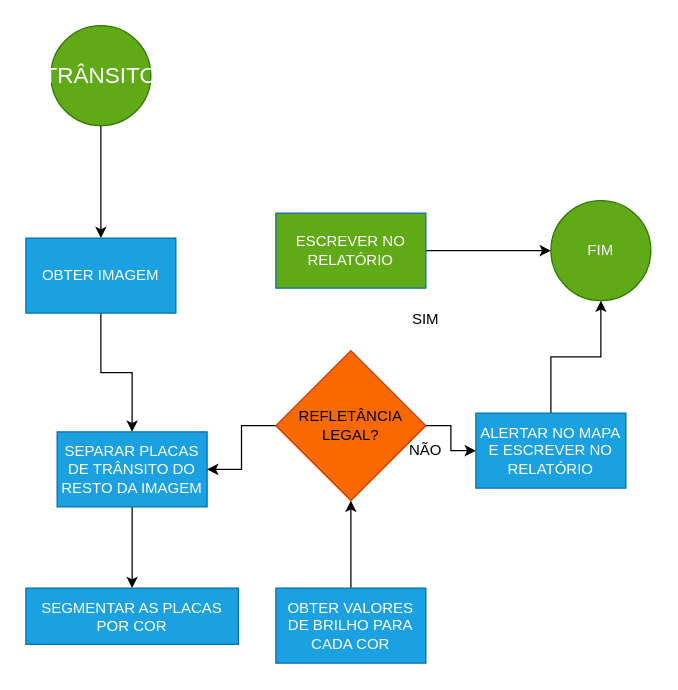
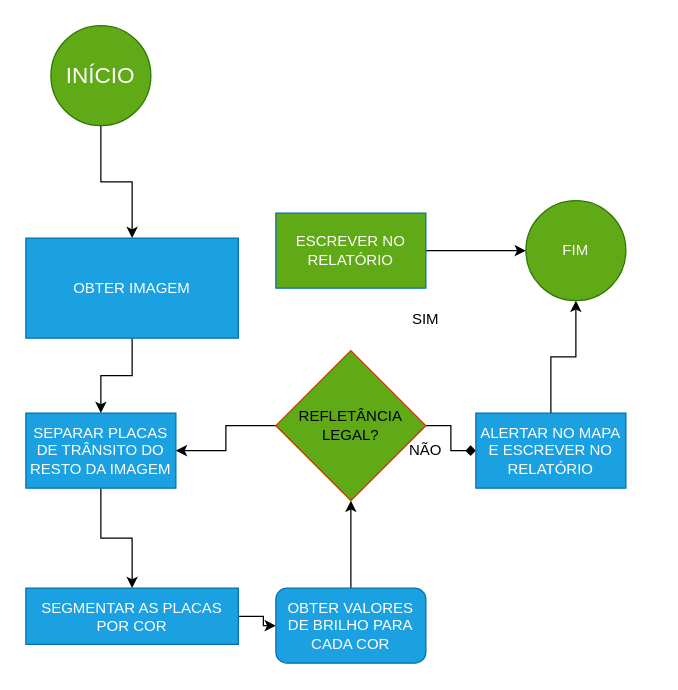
  <mxCell id="0" />
  <mxCell id="1" parent="0" />
  <mxCell id="2" value="" style="edgeStyle=orthogonalEdgeStyle;rounded=0;orthogonalLoop=1;jettySize=auto;html=1;" edge="1" parent="1" source="3" target="5"><mxGeometry relative="1" as="geometry" /></mxCell>
- <mxCell id="3" value="&lt;font style=&quot;font-size: 18px;&quot;&gt;TRÂNSITO&lt;/font&gt;" style="ellipse;whiteSpace=wrap;html=1;aspect=fixed;fillColor=#60a917;fontColor=#ffffff;strokeColor=#2D7600;" vertex="1" parent="1"><mxGeometry x="40" y="20" width="80" height="80" as="geometry" /></mxCell>
+ <mxCell id="3" value="&lt;font style=&quot;font-size: 18px;&quot;&gt;INÍCIO&lt;/font&gt;" style="ellipse;whiteSpace=wrap;html=1;aspect=fixed;fillColor=#60a917;fontColor=#ffffff;strokeColor=#2D7600;" vertex="1" parent="1"><mxGeometry x="40" y="20" width="80" height="80" as="geometry" /></mxCell>
  <mxCell id="4" value="" style="edgeStyle=orthogonalEdgeStyle;rounded=0;orthogonalLoop=1;jettySize=auto;html=1;" edge="1" parent="1" source="5" target="7"><mxGeometry relative="1" as="geometry" /></mxCell>
- <mxCell id="5" value="OBTER IMAGEM" style="whiteSpace=wrap;html=1;fillColor=#1ba1e2;fontColor=#ffffff;strokeColor=#006EAF;" vertex="1" parent="1"><mxGeometry x="20" y="190" width="120" height="60" as="geometry" /></mxCell>
+ <mxCell id="5" value="OBTER IMAGEM" style="whiteSpace=wrap;html=1;fillColor=#1ba1e2;fontColor=#ffffff;strokeColor=#006EAF;" vertex="1" parent="1"><mxGeometry x="20" y="190" width="170" height="80" as="geometry" /></mxCell>
  <mxCell id="6" value="" style="edgeStyle=orthogonalEdgeStyle;rounded=0;orthogonalLoop=1;jettySize=auto;html=1;" edge="1" parent="1" source="7" target="9"><mxGeometry relative="1" as="geometry" /></mxCell>
- <mxCell id="7" value="SEPARAR PLACAS DE TRÂNSITO DO RESTO DA IMAGEM" style="whiteSpace=wrap;html=1;fillColor=#1ba1e2;fontColor=#ffffff;strokeColor=#006EAF;" vertex="1" parent="1"><mxGeometry x="45" y="345" width="120" height="60" as="geometry" /></mxCell>
+ <mxCell id="7" value="SEPARAR PLACAS DE TRÂNSITO DO RESTO DA IMAGEM" style="whiteSpace=wrap;html=1;fillColor=#1ba1e2;fontColor=#ffffff;strokeColor=#006EAF;" vertex="1" parent="1"><mxGeometry x="20" y="330" width="120" height="60" as="geometry" /></mxCell>
+ <mxCell id="8" value="" style="edgeStyle=orthogonalEdgeStyle;rounded=0;orthogonalLoop=1;jettySize=auto;html=1;" edge="1" parent="1" source="9" target="11"><mxGeometry relative="1" as="geometry" /></mxCell>
  <mxCell id="9" value="SEGMENTAR AS PLACAS POR COR" style="whiteSpace=wrap;html=1;fillColor=#1ba1e2;fontColor=#ffffff;strokeColor=#006EAF;" vertex="1" parent="1"><mxGeometry x="20" y="470" width="170" height="45" as="geometry" /></mxCell>
  <mxCell id="10" value="" style="edgeStyle=orthogonalEdgeStyle;rounded=0;orthogonalLoop=1;jettySize=auto;html=1;" edge="1" parent="1" source="11" target="14"><mxGeometry relative="1" as="geometry" /></mxCell>
- <mxCell id="11" value="OBTER VALORES DE BRILHO PARA CADA COR" style="whiteSpace=wrap;html=1;fillColor=#1ba1e2;fontColor=#ffffff;strokeColor=#006EAF;" vertex="1" parent="1"><mxGeometry x="220" y="470" width="120" height="60" as="geometry" /></mxCell>
- <mxCell id="12" value="" style="edgeStyle=orthogonalEdgeStyle;rounded=0;orthogonalLoop=1;jettySize=auto;html=1;" edge="1" parent="1" source="14" target="16"><mxGeometry relative="1" as="geometry" /></mxCell>
+ <mxCell id="11" value="OBTER VALORES DE BRILHO PARA CADA COR" style="whiteSpace=wrap;html=1;fillColor=#1ba1e2;fontColor=#ffffff;strokeColor=#006EAF;rounded=1;" vertex="1" parent="1"><mxGeometry x="220" y="470" width="120" height="60" as="geometry" /></mxCell>
+ <mxCell id="12" value="" style="edgeStyle=orthogonalEdgeStyle;rounded=0;orthogonalLoop=1;jettySize=auto;html=1;endArrow=diamond;" edge="1" parent="1" source="14" target="16"><mxGeometry relative="1" as="geometry" /></mxCell>
  <mxCell id="13" value="" style="edgeStyle=orthogonalEdgeStyle;rounded=0;orthogonalLoop=1;jettySize=auto;html=1;" edge="1" parent="1" source="14" target="7"><mxGeometry relative="1" as="geometry" /></mxCell>
- <mxCell id="14" value="&lt;font style=&quot;font-size: 12px;&quot;&gt;REFLETÂNCIA LEGAL?&lt;/font&gt;" style="rhombus;whiteSpace=wrap;html=1;fillColor=#fa6800;fontColor=#000000;strokeColor=#C73500;" vertex="1" parent="1"><mxGeometry x="220" y="280" width="120" height="120" as="geometry" /></mxCell>
+ <mxCell id="14" value="&lt;font style=&quot;font-size: 12px;&quot;&gt;REFLETÂNCIA LEGAL?&lt;/font&gt;" style="rhombus;whiteSpace=wrap;html=1;fillColor=#60a917;fontColor=#000000;strokeColor=#C73500;" vertex="1" parent="1"><mxGeometry x="220" y="280" width="120" height="120" as="geometry" /></mxCell>
  <mxCell id="15" value="" style="edgeStyle=orthogonalEdgeStyle;rounded=0;orthogonalLoop=1;jettySize=auto;html=1;" edge="1" parent="1" source="16" target="21"><mxGeometry relative="1" as="geometry" /></mxCell>
  <mxCell id="16" value="ALERTAR NO MAPA E ESCREVER NO RELATÓRIO" style="whiteSpace=wrap;html=1;fillColor=#1ba1e2;fontColor=#ffffff;strokeColor=#006EAF;" vertex="1" parent="1"><mxGeometry x="380" y="330" width="120" height="60" as="geometry" /></mxCell>
  <mxCell id="17" value="" style="edgeStyle=orthogonalEdgeStyle;rounded=0;orthogonalLoop=1;jettySize=auto;html=1;" edge="1" parent="1" source="18" target="21"><mxGeometry relative="1" as="geometry" /></mxCell>
  <mxCell id="18" value="ESCREVER NO RELATÓRIO" style="whiteSpace=wrap;html=1;fillColor=#60a917;fontColor=#ffffff;strokeColor=#006EAF;" vertex="1" parent="1"><mxGeometry x="220" y="170" width="120" height="60" as="geometry" /></mxCell>
  <mxCell id="19" value="SIM" style="text;html=1;strokeColor=none;fillColor=none;align=center;verticalAlign=middle;whiteSpace=wrap;rounded=0;" vertex="1" parent="1"><mxGeometry x="310" y="240" width="60" height="30" as="geometry" /></mxCell>
  <mxCell id="20" value="NÃO" style="text;html=1;strokeColor=none;fillColor=none;align=center;verticalAlign=middle;whiteSpace=wrap;rounded=0;" vertex="1" parent="1"><mxGeometry x="310" y="345" width="60" height="30" as="geometry" /></mxCell>
- <mxCell id="21" value="FIM" style="ellipse;whiteSpace=wrap;html=1;fillColor=#60a917;strokeColor=#2D7600;fontColor=#ffffff;" vertex="1" parent="1"><mxGeometry x="440" y="160" width="80" height="80" as="geometry" /></mxCell>
+ <mxCell id="21" value="FIM" style="ellipse;whiteSpace=wrap;html=1;fillColor=#60a917;strokeColor=#2D7600;fontColor=#ffffff;" vertex="1" parent="1"><mxGeometry x="420" y="160" width="80" height="80" as="geometry" /></mxCell>
